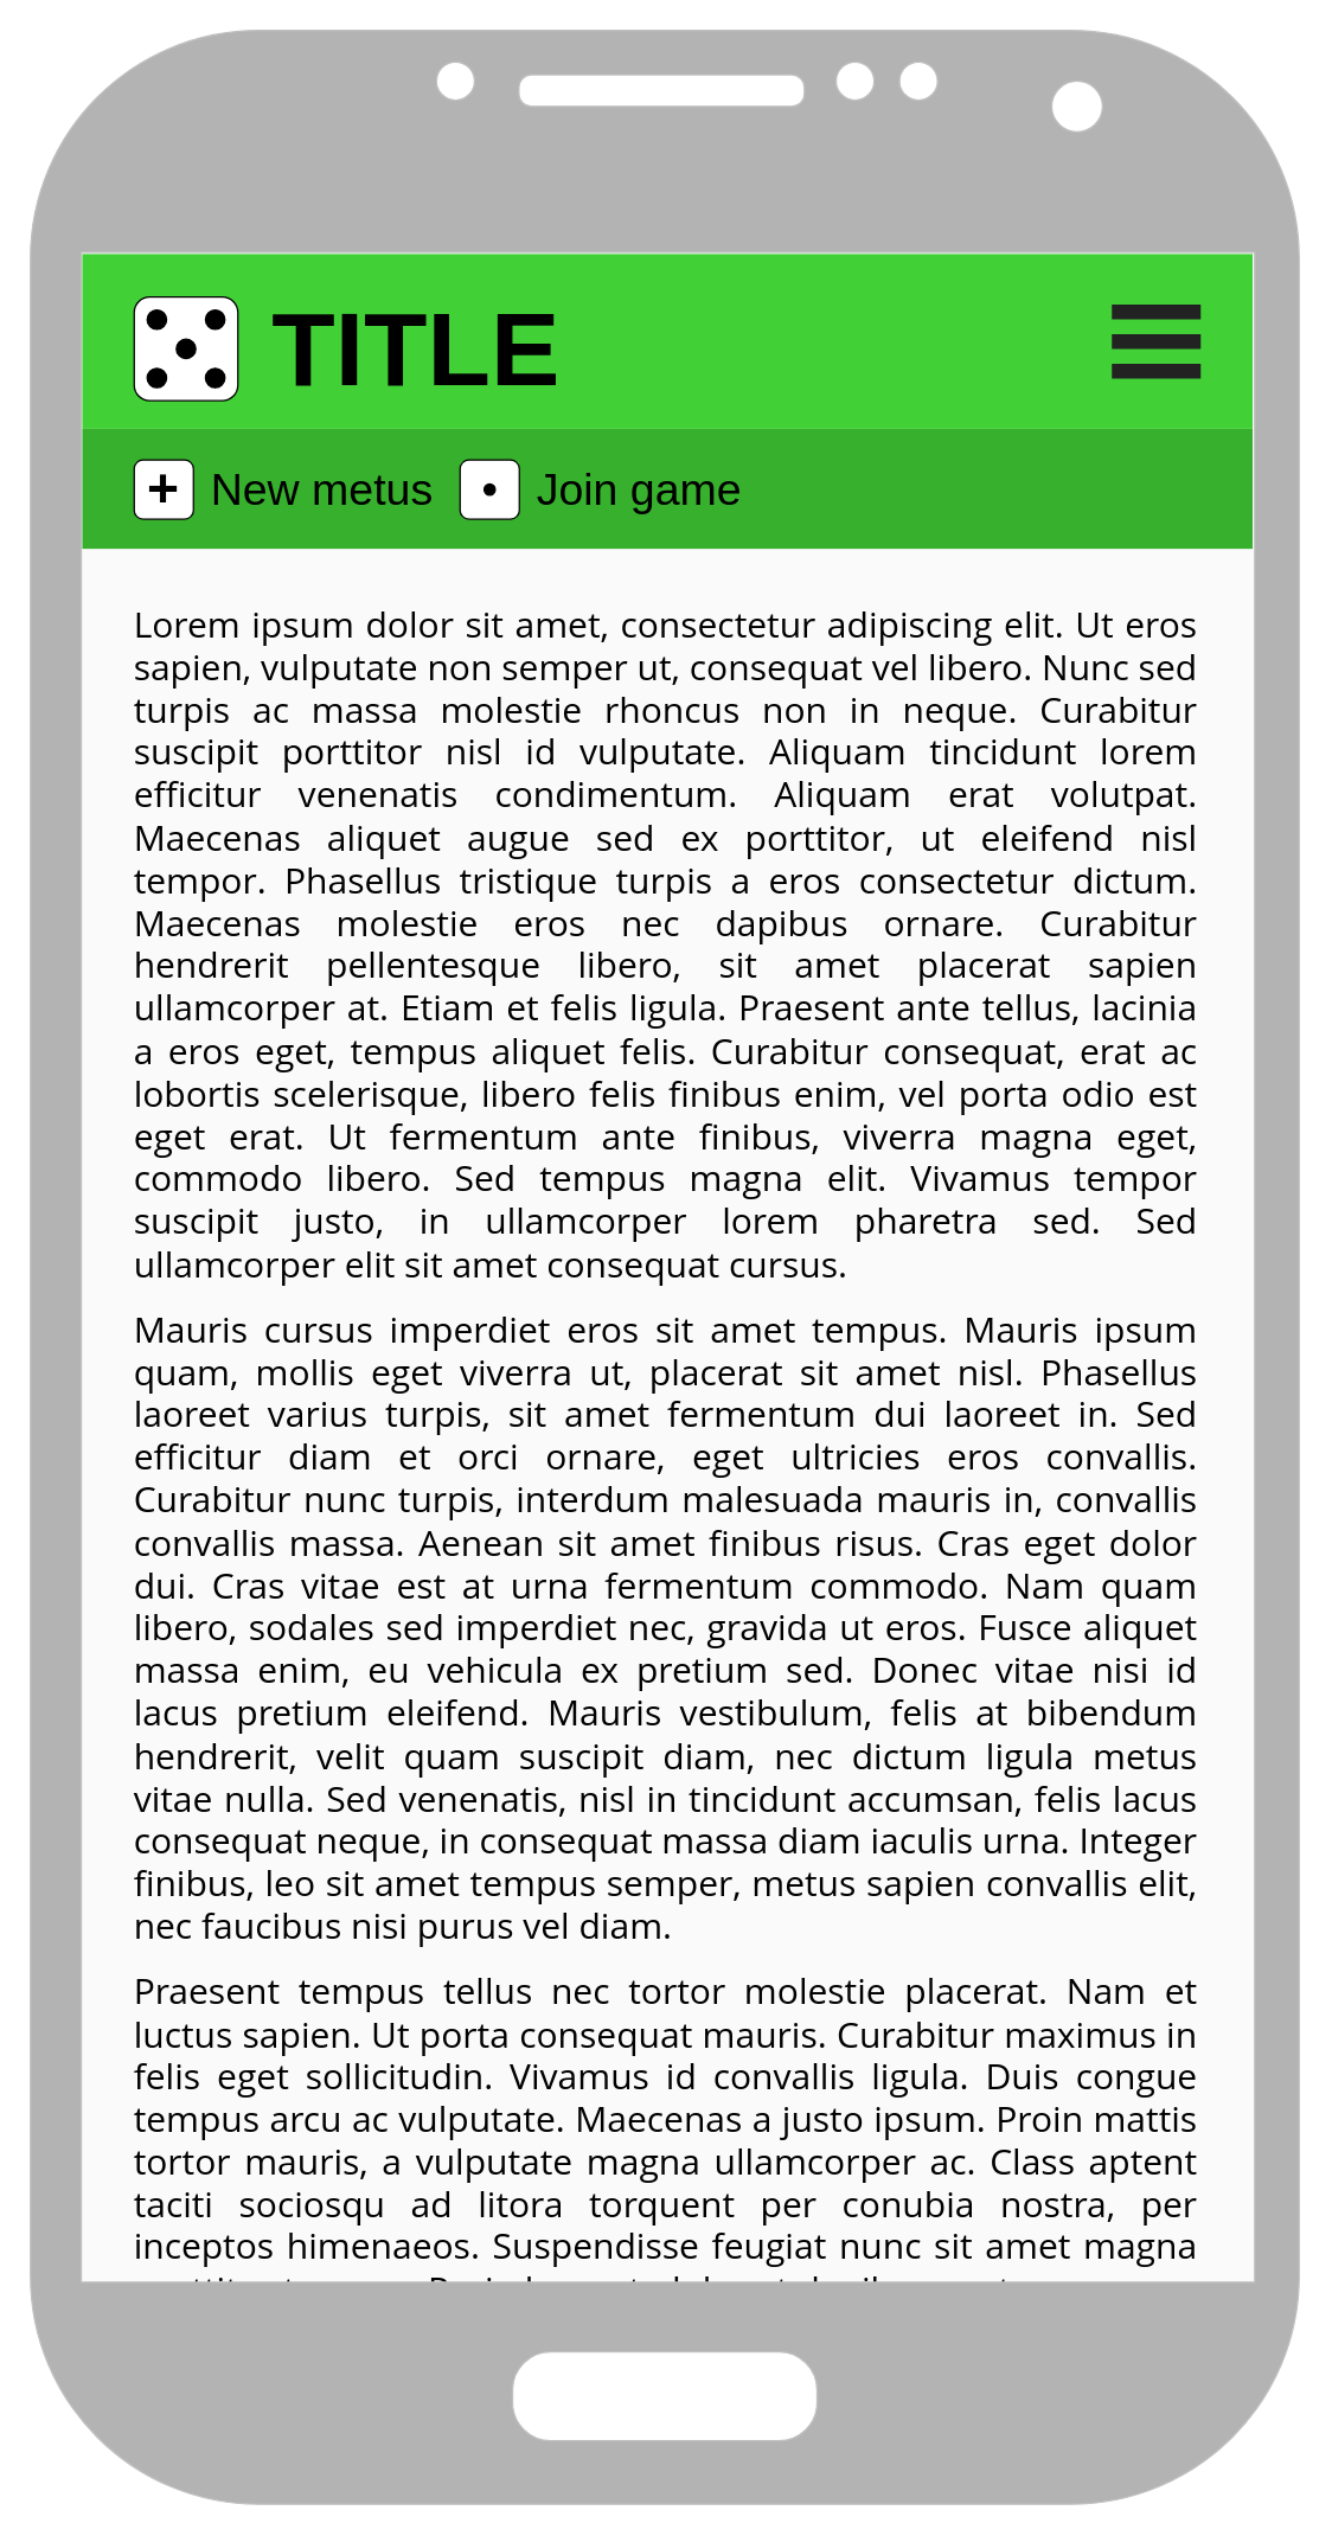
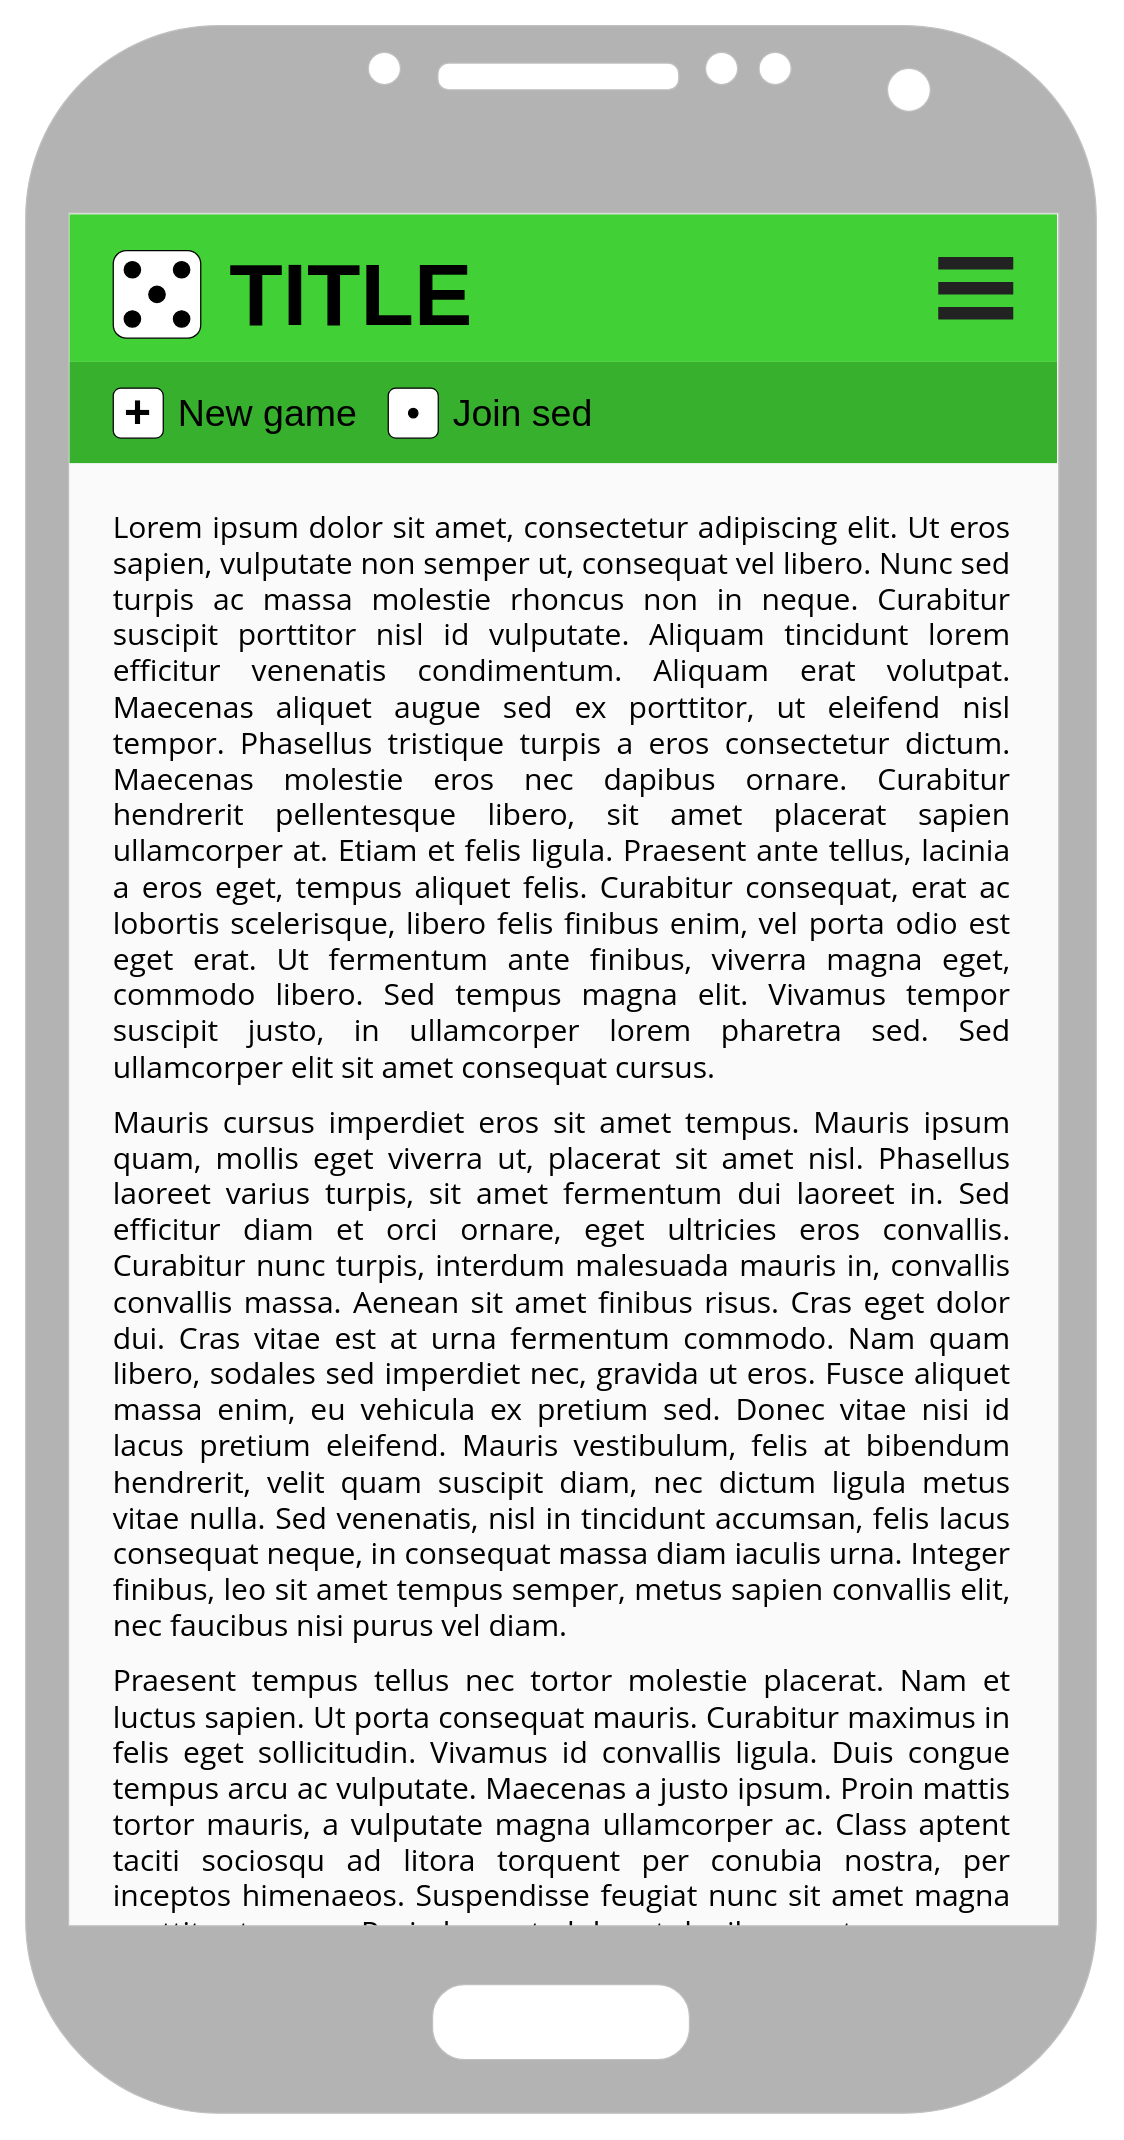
  <mxCell id="0" />
  <mxCell id="1" parent="0" />
  <mxCell id="2" value="" style="rounded=0;whiteSpace=wrap;html=1;fillColor=#FAFAFA;strokeColor=none;movable=0;resizable=0;rotatable=0;deletable=0;editable=0;connectable=0;" vertex="1" parent="1"><mxGeometry x="40" y="160" width="820" height="1400" as="geometry" /></mxCell>
  <mxCell id="3" value="&lt;p style=&quot;margin: 0px 0px 15px; padding: 0px; text-align: justify; font-family: &amp;quot;Open Sans&amp;quot;, Arial, sans-serif; font-size: 24px;&quot;&gt;&lt;font color=&quot;#000000&quot; style=&quot;font-size: 24px;&quot;&gt;Lorem ipsum dolor sit amet, consectetur adipiscing elit. Ut eros sapien, vulputate non semper ut, consequat vel libero. Nunc sed turpis ac massa molestie rhoncus non in neque. Curabitur suscipit porttitor nisl id vulputate. Aliquam tincidunt lorem efficitur venenatis condimentum. Aliquam erat volutpat. Maecenas aliquet augue sed ex porttitor, ut eleifend nisl tempor. Phasellus tristique turpis a eros consectetur dictum. Maecenas molestie eros nec dapibus ornare. Curabitur hendrerit pellentesque libero, sit amet placerat sapien ullamcorper at. Etiam et felis ligula. Praesent ante tellus, lacinia a eros eget, tempus aliquet felis. Curabitur consequat, erat ac lobortis scelerisque, libero felis finibus enim, vel porta odio est eget erat. Ut fermentum ante finibus, viverra magna eget, commodo libero. Sed tempus magna elit. Vivamus tempor suscipit justo, in ullamcorper lorem pharetra sed. Sed ullamcorper elit sit amet consequat cursus.&lt;/font&gt;&lt;/p&gt;&lt;p style=&quot;margin: 0px 0px 15px; padding: 0px; text-align: justify; font-family: &amp;quot;Open Sans&amp;quot;, Arial, sans-serif; font-size: 24px;&quot;&gt;&lt;font color=&quot;#000000&quot; style=&quot;font-size: 24px;&quot;&gt;Mauris cursus imperdiet eros sit amet tempus. Mauris ipsum quam, mollis eget viverra ut, placerat sit amet nisl. Phasellus laoreet varius turpis, sit amet fermentum dui laoreet in. Sed efficitur diam et orci ornare, eget ultricies eros convallis. Curabitur nunc turpis, interdum malesuada mauris in, convallis convallis massa. Aenean sit amet finibus risus. Cras eget dolor dui. Cras vitae est at urna fermentum commodo. Nam quam libero, sodales sed imperdiet nec, gravida ut eros. Fusce aliquet massa enim, eu vehicula ex pretium sed. Donec vitae nisi id lacus pretium eleifend. Mauris vestibulum, felis at bibendum hendrerit, velit quam suscipit diam, nec dictum ligula metus vitae nulla. Sed venenatis, nisl in tincidunt accumsan, felis lacus consequat neque, in consequat massa diam iaculis urna. Integer finibus, leo sit amet tempus semper, metus sapien convallis elit, nec faucibus nisi purus vel diam.&lt;/font&gt;&lt;/p&gt;&lt;p style=&quot;margin: 0px 0px 15px; padding: 0px; text-align: justify; font-family: &amp;quot;Open Sans&amp;quot;, Arial, sans-serif; font-size: 24px;&quot;&gt;&lt;font color=&quot;#000000&quot; style=&quot;font-size: 24px;&quot;&gt;Praesent tempus tellus nec tortor molestie placerat. Nam et luctus sapien. Ut porta consequat mauris. Curabitur maximus in felis eget sollicitudin. Vivamus id convallis ligula. Duis congue tempus arcu ac vulputate. Maecenas a justo ipsum. Proin mattis tortor mauris, a vulputate magna ullamcorper ac. Class aptent taciti sociosqu ad litora torquent per conubia nostra, per inceptos himenaeos. Suspendisse feugiat nunc sit amet magna porttitor tempus. Proin laoreet, dolor at dapibus porta,&amp;nbsp;&lt;/font&gt;&lt;/p&gt;" style="text;whiteSpace=wrap;html=1;fontSize=8;fontColor=#FFFFFF;" vertex="1" parent="1"><mxGeometry x="88.2" y="400" width="720" height="60" as="geometry" /></mxCell>
  <mxCell id="4" value="" style="verticalLabelPosition=bottom;verticalAlign=top;html=1;shadow=0;dashed=0;strokeWidth=1;shape=mxgraph.android.phone2;strokeColor=#c0c0c0;fillColor=#B3B3B3;movable=0;resizable=0;rotatable=0;deletable=0;editable=0;connectable=0;" vertex="1" parent="1"><mxGeometry x="20" y="20" width="856.41" height="1670" as="geometry" /></mxCell>
  <mxCell id="5" value="" style="rounded=0;whiteSpace=wrap;html=1;fillColor=#41D136;strokeColor=none;" vertex="1" parent="1"><mxGeometry x="55" y="171" width="790" height="118" as="geometry" /></mxCell>
  <mxCell id="6" value="" style="html=1;verticalLabelPosition=bottom;labelBackgroundColor=#ffffff;verticalAlign=top;shadow=0;dashed=0;strokeWidth=2;shape=mxgraph.ios7.misc.options;fillColor=#222222;sketch=0;" vertex="1" parent="1"><mxGeometry x="750" y="205" width="60" height="50" as="geometry" /></mxCell>
  <mxCell id="7" value="&lt;h1&gt;&lt;b&gt;&lt;font style=&quot;font-size: 70px;&quot;&gt;TITLE&lt;/font&gt;&lt;/b&gt;&lt;/h1&gt;" style="text;html=1;align=center;verticalAlign=middle;resizable=0;points=[];autosize=1;strokeColor=none;fillColor=none;fontSize=30;" vertex="1" parent="1"><mxGeometry x="170" y="145" width="220" height="180" as="geometry" /></mxCell>
  <mxCell id="8" value="" style="group" vertex="1" connectable="0" parent="1"><mxGeometry x="90" y="200" width="70" height="70" as="geometry" /></mxCell>
  <mxCell id="9" value="" style="rounded=1;whiteSpace=wrap;html=1;container=0;" vertex="1" parent="8"><mxGeometry width="70" height="70" as="geometry" /></mxCell>
  <mxCell id="10" value="" style="ellipse;whiteSpace=wrap;html=1;fillColor=#000000;container=0;" vertex="1" parent="8"><mxGeometry x="8.75" y="8.75" width="13.125" height="13.125" as="geometry" /></mxCell>
  <mxCell id="11" value="" style="ellipse;whiteSpace=wrap;html=1;fillColor=#000000;container=0;" vertex="1" parent="8"><mxGeometry x="48.125" y="48.125" width="13.125" height="13.125" as="geometry" /></mxCell>
  <mxCell id="12" value="" style="ellipse;whiteSpace=wrap;html=1;fillColor=#000000;rotation=90;container=0;" vertex="1" parent="8"><mxGeometry x="48.125" y="8.75" width="13.125" height="13.125" as="geometry" /></mxCell>
  <mxCell id="13" value="" style="ellipse;whiteSpace=wrap;html=1;fillColor=#000000;rotation=90;container=0;" vertex="1" parent="8"><mxGeometry x="8.75" y="48.125" width="13.125" height="13.125" as="geometry" /></mxCell>
  <mxCell id="14" value="" style="ellipse;whiteSpace=wrap;html=1;fillColor=#000000;" vertex="1" parent="8"><mxGeometry x="28.438" y="28.438" width="13.125" height="13.125" as="geometry" /></mxCell>
  <mxCell id="15" value="" style="rounded=0;whiteSpace=wrap;html=1;fillColor=#37B02D;strokeColor=none;" vertex="1" parent="1"><mxGeometry x="55" y="289" width="790" height="81" as="geometry" /></mxCell>
  <mxCell id="16" value="" style="group" vertex="1" connectable="0" parent="1"><mxGeometry x="232" y="275" width="436" height="110" as="geometry" /></mxCell>
  <mxCell id="17" value="" style="group" vertex="1" connectable="0" parent="16"><mxGeometry x="78" y="1" width="206" height="108" as="geometry" /></mxCell>
  <mxCell id="18" value="" style="group" vertex="1" connectable="0" parent="17"><mxGeometry y="34" width="40" height="40" as="geometry" /></mxCell>
  <mxCell id="19" value="" style="rounded=1;whiteSpace=wrap;html=1;container=0;" vertex="1" parent="18"><mxGeometry width="40" height="40" as="geometry" /></mxCell>
  <mxCell id="20" value="" style="ellipse;whiteSpace=wrap;html=1;fillColor=#000000;" vertex="1" parent="18"><mxGeometry x="16.25" y="16.25" width="7.5" height="7.5" as="geometry" /></mxCell>
- <mxCell id="21" value="&lt;p&gt;&lt;font style=&quot;font-size: 30px;&quot;&gt;Join&lt;/font&gt;&lt;font style=&quot;font-size: 30px;&quot;&gt;&amp;nbsp;game&lt;/font&gt;&lt;/p&gt;" style="text;html=1;align=left;verticalAlign=middle;resizable=0;points=[];autosize=1;strokeColor=none;fillColor=none;fontSize=30;" vertex="1" parent="17"><mxGeometry x="50" width="156" height="108" as="geometry" /></mxCell>
+ <mxCell id="21" value="&lt;p&gt;&lt;font style=&quot;font-size: 30px;&quot;&gt;Join&lt;/font&gt;&lt;font style=&quot;font-size: 30px;&quot;&gt;&amp;nbsp;sed&lt;/font&gt;&lt;/p&gt;" style="text;html=1;align=left;verticalAlign=middle;resizable=0;points=[];autosize=1;strokeColor=none;fillColor=none;fontSize=30;" vertex="1" parent="17"><mxGeometry x="50" width="156" height="108" as="geometry" /></mxCell>
  <mxCell id="22" value="" style="group" vertex="1" connectable="0" parent="16"><mxGeometry x="-142" width="220" height="110" as="geometry" /></mxCell>
- <mxCell id="23" value="&lt;p&gt;&lt;font style=&quot;font-size: 30px;&quot;&gt;New&lt;/font&gt;&lt;font style=&quot;font-size: 30px;&quot;&gt;&amp;nbsp;metus&lt;/font&gt;&lt;/p&gt;" style="text;html=1;align=left;verticalAlign=middle;resizable=0;points=[];autosize=1;strokeColor=none;fillColor=none;fontSize=30;" vertex="1" parent="22"><mxGeometry x="50" width="170" height="110" as="geometry" /></mxCell>
+ <mxCell id="23" value="&lt;p&gt;&lt;font style=&quot;font-size: 30px;&quot;&gt;New&lt;/font&gt;&lt;font style=&quot;font-size: 30px;&quot;&gt;&amp;nbsp;game&lt;/font&gt;&lt;/p&gt;" style="text;html=1;align=left;verticalAlign=middle;resizable=0;points=[];autosize=1;strokeColor=none;fillColor=none;fontSize=30;" vertex="1" parent="22"><mxGeometry x="50" width="170" height="110" as="geometry" /></mxCell>
  <mxCell id="24" value="" style="group" vertex="1" connectable="0" parent="22"><mxGeometry y="35" width="40" height="40" as="geometry" /></mxCell>
  <mxCell id="25" value="&lt;font size=&quot;1&quot; style=&quot;&quot;&gt;&lt;b style=&quot;font-size: 37px;&quot;&gt;+&lt;/b&gt;&lt;/font&gt;" style="rounded=1;whiteSpace=wrap;html=1;container=0;" vertex="1" parent="24"><mxGeometry width="40" height="40" as="geometry" /></mxCell>
